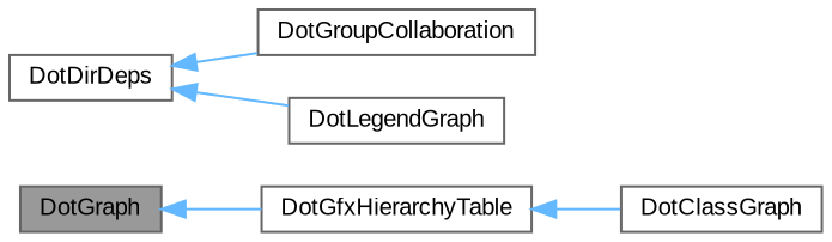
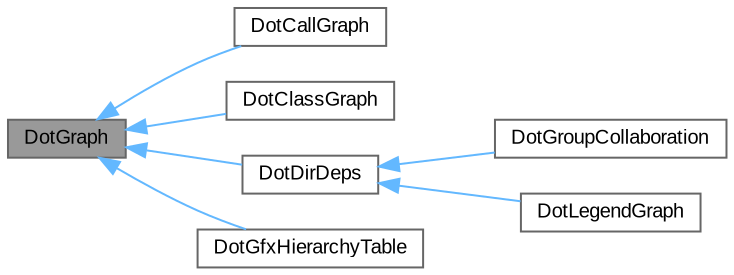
  digraph {
    fontname="Liberation Sans"
    rankdir=LR
    node [color=gray40 fillcolor=white fontname="Liberation Sans" fontsize=10 shape=box style=filled]
    edge [color=steelblue1 dir=back fontname="Liberation Sans" fontsize=10 labelfontname=Helvetica labelfontsize=10 style=solid]
    n1 [fillcolor=grey60 fontcolor=black height=0.2 label=DotGraph width=0.4]
+   n2 [height=0.2 label=DotCallGraph width=0.4]
    n3 [height=0.2 label=DotClassGraph width=0.4]
    n4 [height=0.2 label=DotDirDeps width=0.4]
    n5 [height=0.2 label=DotGfxHierarchyTable width=0.4]
    n6 [height=0.2 label=DotGroupCollaboration width=0.4]
    n7 [height=0.2 label=DotLegendGraph width=0.4]
-   n5 -> n3
+   n1 -> n2
+   n1 -> n3
+   n1 -> n4
    n1 -> n5
    n4 -> n6
    n4 -> n7
  }
